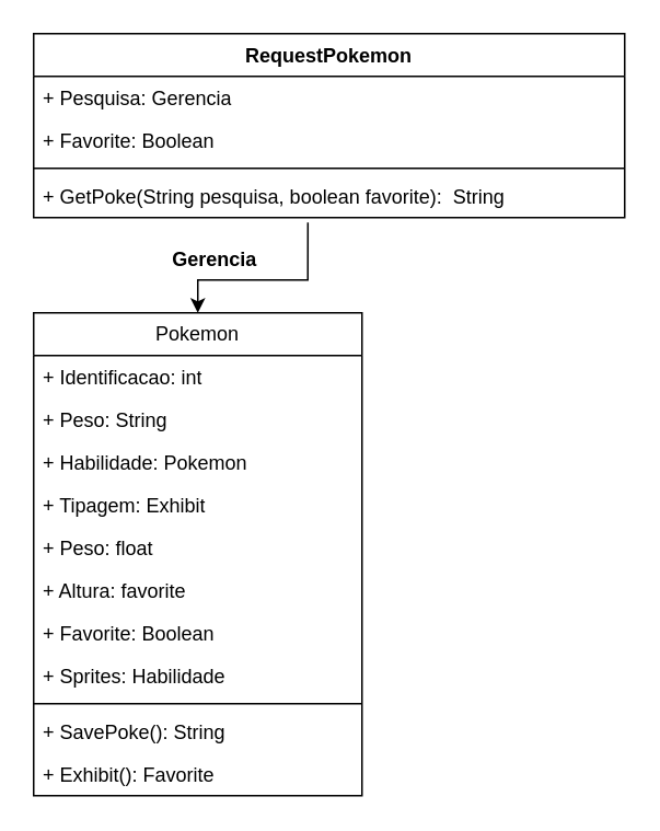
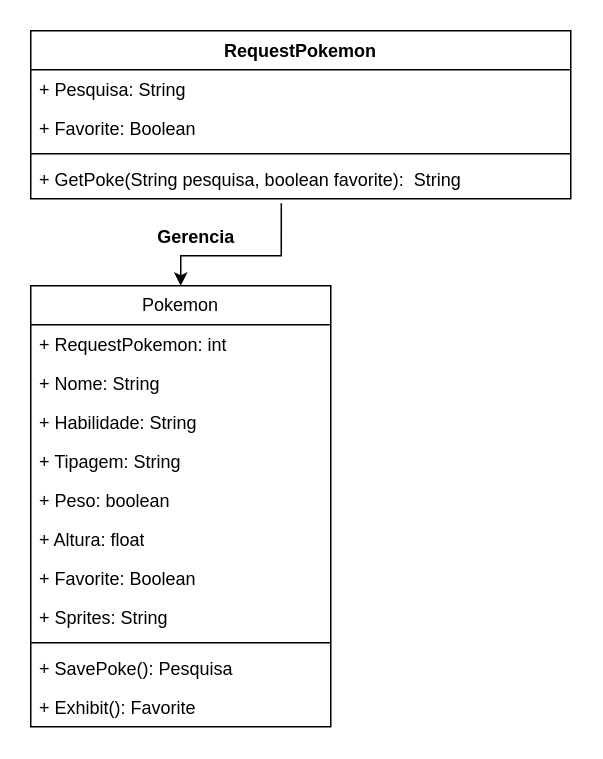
  <mxCell id="0" />
  <mxCell id="1" parent="0" />
  <mxCell id="2" value="Pokemon" style="swimlane;fontStyle=0;childLayout=stackLayout;horizontal=1;startSize=26;fillColor=none;horizontalStack=0;resizeParent=1;resizeParentMax=0;resizeLast=0;collapsible=1;marginBottom=0;whiteSpace=wrap;html=1;" parent="1" vertex="1"><mxGeometry x="20" y="190" width="200" height="294" as="geometry" /></mxCell>
- <mxCell id="3" value="+ Identificacao: int" style="text;strokeColor=none;fillColor=none;align=left;verticalAlign=top;spacingLeft=4;spacingRight=4;overflow=hidden;rotatable=0;points=[[0,0.5],[1,0.5]];portConstraint=eastwest;whiteSpace=wrap;html=1;" parent="2" vertex="1"><mxGeometry y="26" width="200" height="26" as="geometry" /></mxCell>
- <mxCell id="4" value="+ Peso: String" style="text;align=left;verticalAlign=top;spacingLeft=4;spacingRight=4;overflow=hidden;rotatable=0;points=[[0,0.5],[1,0.5]];portConstraint=eastwest;" parent="2" vertex="1"><mxGeometry y="52" width="200" height="26" as="geometry" /></mxCell>
- <mxCell id="5" value="+ Habilidade: Pokemon" style="text;align=left;verticalAlign=top;spacingLeft=4;spacingRight=4;overflow=hidden;rotatable=0;points=[[0,0.5],[1,0.5]];portConstraint=eastwest;rounded=0;shadow=0;html=0;" parent="2" vertex="1"><mxGeometry y="78" width="200" height="26" as="geometry" /></mxCell>
- <mxCell id="6" value="+ Tipagem: Exhibit" style="text;strokeColor=none;fillColor=none;align=left;verticalAlign=top;spacingLeft=4;spacingRight=4;overflow=hidden;rotatable=0;points=[[0,0.5],[1,0.5]];portConstraint=eastwest;whiteSpace=wrap;html=1;" parent="2" vertex="1"><mxGeometry y="104" width="200" height="26" as="geometry" /></mxCell>
- <mxCell id="7" value="+ Peso: float" style="text;align=left;verticalAlign=top;spacingLeft=4;spacingRight=4;overflow=hidden;rotatable=0;points=[[0,0.5],[1,0.5]];portConstraint=eastwest;rounded=0;shadow=0;html=0;" parent="2" vertex="1"><mxGeometry y="130" width="200" height="26" as="geometry" /></mxCell>
- <mxCell id="8" value="+ Altura: favorite" style="text;strokeColor=none;fillColor=none;align=left;verticalAlign=top;spacingLeft=4;spacingRight=4;overflow=hidden;rotatable=0;points=[[0,0.5],[1,0.5]];portConstraint=eastwest;whiteSpace=wrap;html=1;" parent="2" vertex="1"><mxGeometry y="156" width="200" height="26" as="geometry" /></mxCell>
+ <mxCell id="3" value="+ RequestPokemon: int" style="text;strokeColor=none;fillColor=none;align=left;verticalAlign=top;spacingLeft=4;spacingRight=4;overflow=hidden;rotatable=0;points=[[0,0.5],[1,0.5]];portConstraint=eastwest;whiteSpace=wrap;html=1;" parent="2" vertex="1"><mxGeometry y="26" width="200" height="26" as="geometry" /></mxCell>
+ <mxCell id="4" value="+ Nome: String" style="text;align=left;verticalAlign=top;spacingLeft=4;spacingRight=4;overflow=hidden;rotatable=0;points=[[0,0.5],[1,0.5]];portConstraint=eastwest;" parent="2" vertex="1"><mxGeometry y="52" width="200" height="26" as="geometry" /></mxCell>
+ <mxCell id="5" value="+ Habilidade: String" style="text;align=left;verticalAlign=top;spacingLeft=4;spacingRight=4;overflow=hidden;rotatable=0;points=[[0,0.5],[1,0.5]];portConstraint=eastwest;rounded=0;shadow=0;html=0;" parent="2" vertex="1"><mxGeometry y="78" width="200" height="26" as="geometry" /></mxCell>
+ <mxCell id="6" value="+ Tipagem: String" style="text;strokeColor=none;fillColor=none;align=left;verticalAlign=top;spacingLeft=4;spacingRight=4;overflow=hidden;rotatable=0;points=[[0,0.5],[1,0.5]];portConstraint=eastwest;whiteSpace=wrap;html=1;" parent="2" vertex="1"><mxGeometry y="104" width="200" height="26" as="geometry" /></mxCell>
+ <mxCell id="7" value="+ Peso: boolean" style="text;align=left;verticalAlign=top;spacingLeft=4;spacingRight=4;overflow=hidden;rotatable=0;points=[[0,0.5],[1,0.5]];portConstraint=eastwest;rounded=0;shadow=0;html=0;" parent="2" vertex="1"><mxGeometry y="130" width="200" height="26" as="geometry" /></mxCell>
+ <mxCell id="8" value="+ Altura: float" style="text;strokeColor=none;fillColor=none;align=left;verticalAlign=top;spacingLeft=4;spacingRight=4;overflow=hidden;rotatable=0;points=[[0,0.5],[1,0.5]];portConstraint=eastwest;whiteSpace=wrap;html=1;" parent="2" vertex="1"><mxGeometry y="156" width="200" height="26" as="geometry" /></mxCell>
  <mxCell id="9" value="+ Favorite: Boolean" style="text;strokeColor=none;fillColor=none;align=left;verticalAlign=top;spacingLeft=4;spacingRight=4;overflow=hidden;rotatable=0;points=[[0,0.5],[1,0.5]];portConstraint=eastwest;whiteSpace=wrap;html=1;" parent="2" vertex="1"><mxGeometry y="182" width="200" height="26" as="geometry" /></mxCell>
- <mxCell id="10" value="+ Sprites: Habilidade" style="text;strokeColor=none;fillColor=none;align=left;verticalAlign=top;spacingLeft=4;spacingRight=4;overflow=hidden;rotatable=0;points=[[0,0.5],[1,0.5]];portConstraint=eastwest;whiteSpace=wrap;html=1;" vertex="1" parent="2"><mxGeometry y="208" width="200" height="26" as="geometry" /></mxCell>
+ <mxCell id="10" value="+ Sprites: String" style="text;strokeColor=none;fillColor=none;align=left;verticalAlign=top;spacingLeft=4;spacingRight=4;overflow=hidden;rotatable=0;points=[[0,0.5],[1,0.5]];portConstraint=eastwest;whiteSpace=wrap;html=1;" vertex="1" parent="2"><mxGeometry y="208" width="200" height="26" as="geometry" /></mxCell>
  <mxCell id="11" value="" style="line;html=1;strokeWidth=1;align=left;verticalAlign=middle;spacingTop=-1;spacingLeft=3;spacingRight=3;rotatable=0;labelPosition=right;points=[];portConstraint=eastwest;" parent="2" vertex="1"><mxGeometry y="234" width="200" height="8" as="geometry" /></mxCell>
- <mxCell id="12" value="+ SavePoke(): String" style="text;align=left;verticalAlign=top;spacingLeft=4;spacingRight=4;overflow=hidden;rotatable=0;points=[[0,0.5],[1,0.5]];portConstraint=eastwest;" parent="2" vertex="1"><mxGeometry y="242" width="200" height="26" as="geometry" /></mxCell>
+ <mxCell id="12" value="+ SavePoke(): Pesquisa" style="text;align=left;verticalAlign=top;spacingLeft=4;spacingRight=4;overflow=hidden;rotatable=0;points=[[0,0.5],[1,0.5]];portConstraint=eastwest;" parent="2" vertex="1"><mxGeometry y="242" width="200" height="26" as="geometry" /></mxCell>
  <mxCell id="13" value="+ Exhibit(): Favorite" style="text;align=left;verticalAlign=top;spacingLeft=4;spacingRight=4;overflow=hidden;rotatable=0;points=[[0,0.5],[1,0.5]];portConstraint=eastwest;" vertex="1" parent="2"><mxGeometry y="268" width="200" height="26" as="geometry" /></mxCell>
  <mxCell id="14" value="RequestPokemon" style="swimlane;fontStyle=1;align=center;verticalAlign=top;childLayout=stackLayout;horizontal=1;startSize=26;horizontalStack=0;resizeParent=1;resizeParentMax=0;resizeLast=0;collapsible=1;marginBottom=0;whiteSpace=wrap;html=1;" vertex="1" parent="1"><mxGeometry x="20" y="20" width="360" height="112" as="geometry" /></mxCell>
- <mxCell id="15" value="+ Pesquisa: Gerencia" style="text;strokeColor=none;fillColor=none;align=left;verticalAlign=top;spacingLeft=4;spacingRight=4;overflow=hidden;rotatable=0;points=[[0,0.5],[1,0.5]];portConstraint=eastwest;whiteSpace=wrap;html=1;" vertex="1" parent="14"><mxGeometry y="26" width="360" height="26" as="geometry" /></mxCell>
+ <mxCell id="15" value="+ Pesquisa: String" style="text;strokeColor=none;fillColor=none;align=left;verticalAlign=top;spacingLeft=4;spacingRight=4;overflow=hidden;rotatable=0;points=[[0,0.5],[1,0.5]];portConstraint=eastwest;whiteSpace=wrap;html=1;" vertex="1" parent="14"><mxGeometry y="26" width="360" height="26" as="geometry" /></mxCell>
  <mxCell id="16" value="+ Favorite: Boolean" style="text;strokeColor=none;fillColor=none;align=left;verticalAlign=top;spacingLeft=4;spacingRight=4;overflow=hidden;rotatable=0;points=[[0,0.5],[1,0.5]];portConstraint=eastwest;whiteSpace=wrap;html=1;" vertex="1" parent="14"><mxGeometry y="52" width="360" height="26" as="geometry" /></mxCell>
  <mxCell id="17" value="" style="line;strokeWidth=1;fillColor=none;align=left;verticalAlign=middle;spacingTop=-1;spacingLeft=3;spacingRight=3;rotatable=0;labelPosition=right;points=[];portConstraint=eastwest;strokeColor=inherit;" vertex="1" parent="14"><mxGeometry y="78" width="360" height="8" as="geometry" /></mxCell>
  <mxCell id="18" value="+ GetPoke(String pesquisa, boolean favorite):&amp;nbsp; String" style="text;strokeColor=none;fillColor=none;align=left;verticalAlign=top;spacingLeft=4;spacingRight=4;overflow=hidden;rotatable=0;points=[[0,0.5],[1,0.5]];portConstraint=eastwest;whiteSpace=wrap;html=1;" vertex="1" parent="14"><mxGeometry y="86" width="360" height="26" as="geometry" /></mxCell>
  <mxCell id="19" value="" style="endArrow=classic;html=1;rounded=0;exitX=0.464;exitY=1.115;exitDx=0;exitDy=0;exitPerimeter=0;entryX=0.5;entryY=0;entryDx=0;entryDy=0;" edge="1" parent="1" source="18" target="2"><mxGeometry width="50" height="50" relative="1" as="geometry"><mxPoint x="330" y="270" as="sourcePoint" /><mxPoint x="380" y="220" as="targetPoint" /><Array as="points"><mxPoint x="187" y="170" /><mxPoint x="120" y="170" /></Array></mxGeometry></mxCell>
  <mxCell id="20" value="Gerencia" style="text;align=center;fontStyle=1;verticalAlign=middle;spacingLeft=3;spacingRight=3;strokeColor=none;rotatable=0;points=[[0,0.5],[1,0.5]];portConstraint=eastwest;html=1;" vertex="1" parent="1"><mxGeometry x="90" y="145" width="80" height="26" as="geometry" /></mxCell>
